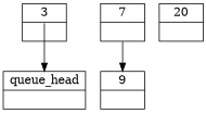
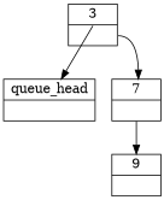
  digraph {
    rankdir=TB
    node [shape=record]
    edge [arrowtail=vee tailclip=false tailport=next]
    n1 [label="{ queue_head | <next>  }"]
    n2 [label="{ 3 | <next>  }"]
    n3 [label="{ 7 | <next>  }"]
    n4 [label="{ 9 | <next>  }"]
-   n5 [label="{ 20 | <next>  }"]
    n2 -> n1 [tailport=""]
+   n2 -> n3
    n3 -> n4
  }
